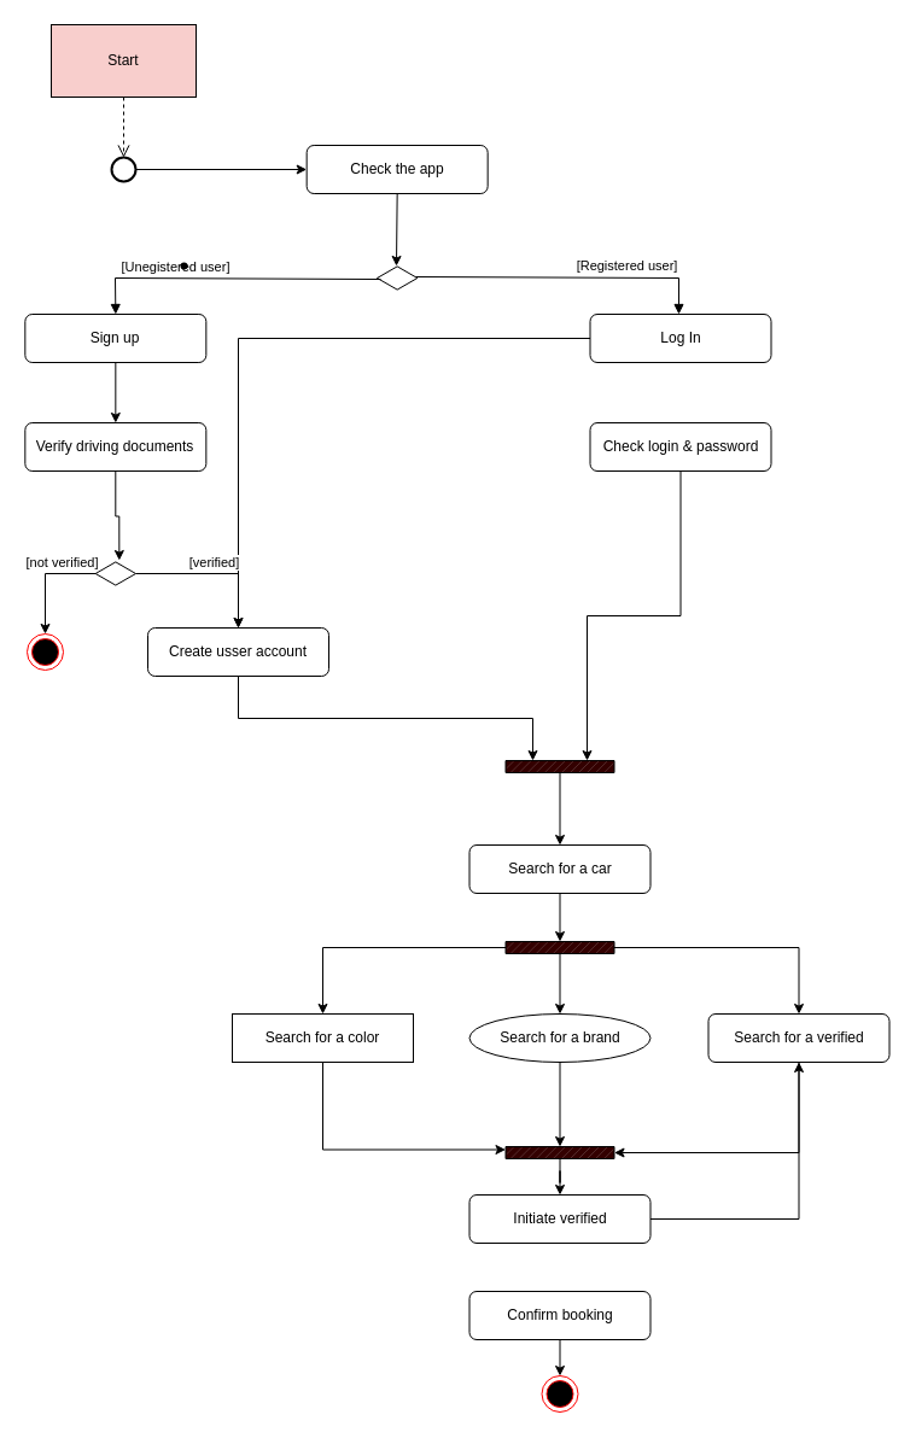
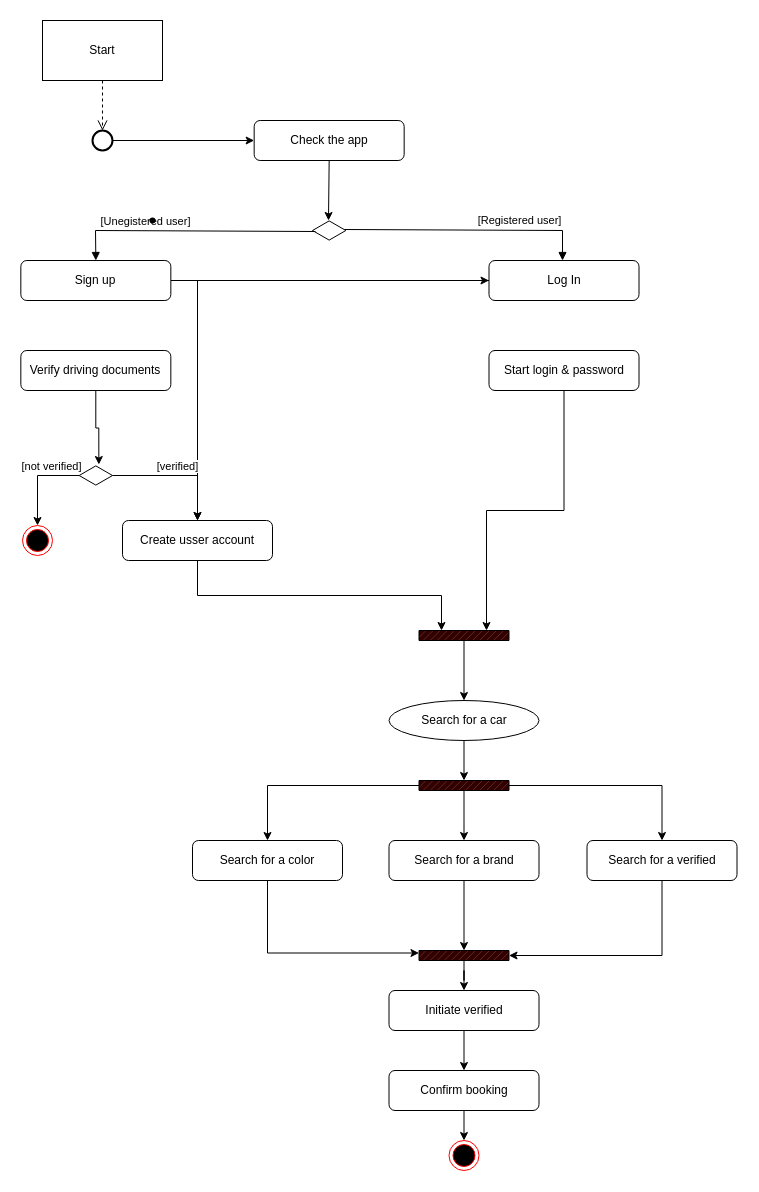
  <mxCell id="0" />
  <mxCell id="1" parent="0" />
- <mxCell id="2" value="Start" style="rounded=0;whiteSpace=wrap;html=1;fillColor=#f8cecc;" vertex="1" parent="1"><mxGeometry x="42" y="20" width="120" height="60" as="geometry" /></mxCell>
+ <mxCell id="2" value="Start" style="rounded=0;whiteSpace=wrap;html=1;" vertex="1" parent="1"><mxGeometry x="42" y="20" width="120" height="60" as="geometry" /></mxCell>
  <mxCell id="3" value="Check the app" style="rounded=1;whiteSpace=wrap;html=1;" vertex="1" parent="1"><mxGeometry x="253.66" y="120" width="150" height="40" as="geometry" /></mxCell>
  <mxCell id="4" value="" style="html=1;whiteSpace=wrap;aspect=fixed;shape=isoRectangle;" vertex="1" parent="1"><mxGeometry x="312" y="220" width="33.33" height="20" as="geometry" /></mxCell>
  <mxCell id="5" value="" style="endArrow=classic;html=1;rounded=0;entryX=0.48;entryY=0;entryDx=0;entryDy=0;entryPerimeter=0;exitX=0.5;exitY=1;exitDx=0;exitDy=0;" edge="1" parent="1" source="3" target="4"><mxGeometry width="50" height="50" relative="1" as="geometry"><mxPoint x="242" y="160" as="sourcePoint" /><mxPoint x="292" y="110" as="targetPoint" /></mxGeometry></mxCell>
  <mxCell id="6" style="edgeStyle=orthogonalEdgeStyle;rounded=0;orthogonalLoop=1;jettySize=auto;html=1;" edge="1" parent="1" source="7" target="42"><mxGeometry relative="1" as="geometry" /></mxCell>
  <mxCell id="7" value="Log In" style="rounded=1;whiteSpace=wrap;html=1;" vertex="1" parent="1"><mxGeometry x="488.5" y="260" width="150" height="40" as="geometry" /></mxCell>
- <mxCell id="8" style="edgeStyle=orthogonalEdgeStyle;rounded=0;orthogonalLoop=1;jettySize=auto;html=1;" edge="1" parent="1" source="9" target="36"><mxGeometry relative="1" as="geometry" /></mxCell>
+ <mxCell id="8" style="edgeStyle=orthogonalEdgeStyle;rounded=0;orthogonalLoop=1;jettySize=auto;html=1;" edge="1" parent="1" source="9" target="7"><mxGeometry relative="1" as="geometry" /></mxCell>
  <mxCell id="9" value="Sign up" style="rounded=1;whiteSpace=wrap;html=1;" vertex="1" parent="1"><mxGeometry x="20.34" y="260" width="150" height="40" as="geometry" /></mxCell>
  <mxCell id="10" value="" style="html=1;verticalAlign=bottom;endArrow=block;curved=0;rounded=0;exitX=0.09;exitY=0.55;exitDx=0;exitDy=0;exitPerimeter=0;entryX=0.5;entryY=0;entryDx=0;entryDy=0;" edge="1" parent="1" source="4" target="9"><mxGeometry width="80" relative="1" as="geometry"><mxPoint x="252" y="340" as="sourcePoint" /><mxPoint x="332" y="340" as="targetPoint" /><Array as="points"><mxPoint x="95" y="230" /></Array></mxGeometry></mxCell>
  <mxCell id="11" value="[Unegistered user]" style="edgeLabel;html=1;align=center;verticalAlign=middle;resizable=0;points=[];" vertex="1" connectable="0" parent="10"><mxGeometry x="0.248" y="-2" relative="1" as="geometry"><mxPoint x="-15" y="-8" as="offset" /></mxGeometry></mxCell>
  <mxCell id="12" value="" style="html=1;verticalAlign=bottom;endArrow=block;curved=0;rounded=0;exitX=0.96;exitY=0.45;exitDx=0;exitDy=0;exitPerimeter=0;" edge="1" parent="1" source="4" target="7"><mxGeometry width="80" relative="1" as="geometry"><mxPoint x="325" y="271" as="sourcePoint" /><mxPoint x="189" y="300" as="targetPoint" /><Array as="points"><mxPoint x="562" y="230" /><mxPoint x="562" y="260" /></Array></mxGeometry></mxCell>
  <mxCell id="13" value="[Registered user]" style="edgeLabel;html=1;align=center;verticalAlign=middle;resizable=0;points=[];" vertex="1" connectable="0" parent="12"><mxGeometry x="0.476" y="3" relative="1" as="geometry"><mxPoint x="-9" y="-7" as="offset" /></mxGeometry></mxCell>
- <mxCell id="14" value="Search for a car" style="rounded=1;whiteSpace=wrap;html=1;" vertex="1" parent="1"><mxGeometry x="388.5" y="700" width="150" height="40" as="geometry" /></mxCell>
- <mxCell id="15" value="Search for a color" style="whiteSpace=wrap;html=1;rounded=0;" vertex="1" parent="1"><mxGeometry x="192" y="840" width="150" height="40" as="geometry" /></mxCell>
- <mxCell id="16" value="Search for a brand" style="ellipse;whiteSpace=wrap;html=1;" vertex="1" parent="1"><mxGeometry x="388.5" y="840" width="150" height="40" as="geometry" /></mxCell>
+ <mxCell id="14" value="Search for a car" style="ellipse;whiteSpace=wrap;html=1;" vertex="1" parent="1"><mxGeometry x="388.5" y="700" width="150" height="40" as="geometry" /></mxCell>
+ <mxCell id="15" value="Search for a color" style="rounded=1;whiteSpace=wrap;html=1;" vertex="1" parent="1"><mxGeometry x="192" y="840" width="150" height="40" as="geometry" /></mxCell>
+ <mxCell id="16" value="Search for a brand" style="rounded=1;whiteSpace=wrap;html=1;" vertex="1" parent="1"><mxGeometry x="388.5" y="840" width="150" height="40" as="geometry" /></mxCell>
  <mxCell id="17" value="Search for a verified" style="rounded=1;whiteSpace=wrap;html=1;" vertex="1" parent="1"><mxGeometry x="586.5" y="840" width="150" height="40" as="geometry" /></mxCell>
  <mxCell id="18" style="edgeStyle=orthogonalEdgeStyle;rounded=0;orthogonalLoop=1;jettySize=auto;html=1;entryX=0.5;entryY=0;entryDx=0;entryDy=0;" edge="1" parent="1" source="21" target="15"><mxGeometry relative="1" as="geometry"><mxPoint x="258.5" y="840" as="targetPoint" /></mxGeometry></mxCell>
  <mxCell id="19" style="edgeStyle=orthogonalEdgeStyle;rounded=0;orthogonalLoop=1;jettySize=auto;html=1;exitX=0.5;exitY=1;exitDx=0;exitDy=0;exitPerimeter=0;entryX=0.5;entryY=0;entryDx=0;entryDy=0;" edge="1" parent="1" source="21" target="16"><mxGeometry relative="1" as="geometry" /></mxCell>
  <mxCell id="20" style="edgeStyle=orthogonalEdgeStyle;rounded=0;orthogonalLoop=1;jettySize=auto;html=1;exitX=1;exitY=0.5;exitDx=0;exitDy=0;exitPerimeter=0;entryX=0.5;entryY=0;entryDx=0;entryDy=0;" edge="1" parent="1" source="21" target="17"><mxGeometry relative="1" as="geometry"><mxPoint x="664" y="840" as="targetPoint" /></mxGeometry></mxCell>
  <mxCell id="21" value="" style="verticalLabelPosition=bottom;verticalAlign=top;html=1;shape=mxgraph.basic.patternFillRect;fillStyle=diag;step=5;fillStrokeWidth=0.2;fillStrokeColor=#dddddd;fillColor=#330000;" vertex="1" parent="1"><mxGeometry x="418.5" y="780" width="90" height="10" as="geometry" /></mxCell>
  <mxCell id="22" style="edgeStyle=orthogonalEdgeStyle;rounded=0;orthogonalLoop=1;jettySize=auto;html=1;" edge="1" parent="1" source="23" target="29"><mxGeometry relative="1" as="geometry" /></mxCell>
  <mxCell id="23" value="" style="verticalLabelPosition=bottom;verticalAlign=top;html=1;shape=mxgraph.basic.patternFillRect;fillStyle=diag;step=5;fillStrokeWidth=0.2;fillStrokeColor=#dddddd;fillColor=#330000;" vertex="1" parent="1"><mxGeometry x="418.5" y="950" width="90" height="10" as="geometry" /></mxCell>
  <mxCell id="24" style="edgeStyle=orthogonalEdgeStyle;rounded=0;orthogonalLoop=1;jettySize=auto;html=1;entryX=0.5;entryY=0;entryDx=0;entryDy=0;entryPerimeter=0;" edge="1" parent="1" source="14" target="21"><mxGeometry relative="1" as="geometry" /></mxCell>
  <mxCell id="25" style="edgeStyle=orthogonalEdgeStyle;rounded=0;orthogonalLoop=1;jettySize=auto;html=1;entryX=0;entryY=0.25;entryDx=0;entryDy=0;entryPerimeter=0;exitX=0.5;exitY=1;exitDx=0;exitDy=0;" edge="1" parent="1" source="15" target="23"><mxGeometry relative="1" as="geometry"><mxPoint x="252" y="940" as="sourcePoint" /></mxGeometry></mxCell>
  <mxCell id="26" style="edgeStyle=orthogonalEdgeStyle;rounded=0;orthogonalLoop=1;jettySize=auto;html=1;exitX=0.5;exitY=1;exitDx=0;exitDy=0;entryX=0.5;entryY=0;entryDx=0;entryDy=0;entryPerimeter=0;" edge="1" parent="1" source="16" target="23"><mxGeometry relative="1" as="geometry" /></mxCell>
  <mxCell id="27" style="edgeStyle=orthogonalEdgeStyle;rounded=0;orthogonalLoop=1;jettySize=auto;html=1;exitX=0.5;exitY=1;exitDx=0;exitDy=0;entryX=1;entryY=0.5;entryDx=0;entryDy=0;entryPerimeter=0;" edge="1" parent="1" source="17" target="23"><mxGeometry relative="1" as="geometry"><mxPoint x="664" y="880" as="sourcePoint" /></mxGeometry></mxCell>
- <mxCell id="28" style="edgeStyle=orthogonalEdgeStyle;rounded=0;orthogonalLoop=1;jettySize=auto;html=1;" edge="1" parent="1" source="29" target="17"><mxGeometry relative="1" as="geometry" /></mxCell>
+ <mxCell id="28" style="edgeStyle=orthogonalEdgeStyle;rounded=0;orthogonalLoop=1;jettySize=auto;html=1;entryX=0.5;entryY=0;entryDx=0;entryDy=0;" edge="1" parent="1" source="29" target="31"><mxGeometry relative="1" as="geometry" /></mxCell>
  <mxCell id="29" value="Initiate verified" style="rounded=1;whiteSpace=wrap;html=1;" vertex="1" parent="1"><mxGeometry x="388.5" y="990" width="150" height="40" as="geometry" /></mxCell>
  <mxCell id="30" style="edgeStyle=orthogonalEdgeStyle;rounded=0;orthogonalLoop=1;jettySize=auto;html=1;exitX=0.5;exitY=1;exitDx=0;exitDy=0;entryX=0.5;entryY=0;entryDx=0;entryDy=0;" edge="1" parent="1" source="31" target="32"><mxGeometry relative="1" as="geometry" /></mxCell>
  <mxCell id="31" value="Confirm booking" style="rounded=1;whiteSpace=wrap;html=1;" vertex="1" parent="1"><mxGeometry x="388.5" y="1070" width="150" height="40" as="geometry" /></mxCell>
  <mxCell id="32" value="" style="ellipse;html=1;shape=endState;fillColor=#000000;strokeColor=#ff0000;" vertex="1" parent="1"><mxGeometry x="448.5" y="1140" width="30" height="30" as="geometry" /></mxCell>
  <mxCell id="33" style="edgeStyle=orthogonalEdgeStyle;rounded=0;orthogonalLoop=1;jettySize=auto;html=1;entryX=0;entryY=0.5;entryDx=0;entryDy=0;" edge="1" parent="1" source="34" target="3"><mxGeometry relative="1" as="geometry" /></mxCell>
  <mxCell id="34" value="" style="strokeWidth=2;html=1;shape=mxgraph.flowchart.start_2;whiteSpace=wrap;" vertex="1" parent="1"><mxGeometry x="92" y="130" width="20" height="20" as="geometry" /></mxCell>
  <mxCell id="35" value="" style="html=1;verticalAlign=bottom;endArrow=open;dashed=1;endSize=8;curved=0;rounded=0;exitX=0.5;exitY=1;exitDx=0;exitDy=0;entryX=0.5;entryY=0;entryDx=0;entryDy=0;entryPerimeter=0;" edge="1" parent="1" source="2" target="34"><mxGeometry relative="1" as="geometry"><mxPoint x="262" y="440" as="sourcePoint" /><mxPoint x="182" y="440" as="targetPoint" /></mxGeometry></mxCell>
  <mxCell id="36" value="Verify driving documents" style="rounded=1;whiteSpace=wrap;html=1;" vertex="1" parent="1"><mxGeometry x="20.34" y="350" width="150" height="40" as="geometry" /></mxCell>
  <mxCell id="37" style="edgeStyle=orthogonalEdgeStyle;rounded=0;orthogonalLoop=1;jettySize=auto;html=1;entryX=0.5;entryY=0;entryDx=0;entryDy=0;" edge="1" parent="1" source="41" target="43"><mxGeometry relative="1" as="geometry" /></mxCell>
  <mxCell id="38" value="[not verified]" style="edgeLabel;html=1;align=center;verticalAlign=middle;resizable=0;points=[];" vertex="1" connectable="0" parent="37"><mxGeometry x="-0.385" relative="1" as="geometry"><mxPoint y="-10" as="offset" /></mxGeometry></mxCell>
  <mxCell id="39" style="edgeStyle=orthogonalEdgeStyle;rounded=0;orthogonalLoop=1;jettySize=auto;html=1;entryX=0.5;entryY=0;entryDx=0;entryDy=0;" edge="1" parent="1" source="41" target="42"><mxGeometry relative="1" as="geometry" /></mxCell>
  <mxCell id="40" value="[verified]" style="edgeLabel;html=1;align=center;verticalAlign=middle;resizable=0;points=[];" vertex="1" connectable="0" parent="39"><mxGeometry x="-0.015" y="1" relative="1" as="geometry"><mxPoint y="-9" as="offset" /></mxGeometry></mxCell>
  <mxCell id="41" value="" style="html=1;whiteSpace=wrap;aspect=fixed;shape=isoRectangle;" vertex="1" parent="1"><mxGeometry x="78.67" y="465" width="33.33" height="20" as="geometry" /></mxCell>
  <mxCell id="42" value="Create usser account" style="rounded=1;whiteSpace=wrap;html=1;" vertex="1" parent="1"><mxGeometry x="122" y="520" width="150" height="40" as="geometry" /></mxCell>
  <mxCell id="43" value="" style="ellipse;html=1;shape=endState;fillColor=#000000;strokeColor=#ff0000;" vertex="1" parent="1"><mxGeometry x="22" y="525" width="30" height="30" as="geometry" /></mxCell>
  <mxCell id="44" value="" style="shape=waypoint;sketch=0;size=6;pointerEvents=1;points=[];fillColor=none;resizable=0;rotatable=0;perimeter=centerPerimeter;snapToPoint=1;" vertex="1" parent="1"><mxGeometry x="142" y="210" width="20" height="20" as="geometry" /></mxCell>
  <mxCell id="45" style="edgeStyle=orthogonalEdgeStyle;rounded=0;orthogonalLoop=1;jettySize=auto;html=1;entryX=0.59;entryY=-0.05;entryDx=0;entryDy=0;entryPerimeter=0;" edge="1" parent="1" source="36" target="41"><mxGeometry relative="1" as="geometry" /></mxCell>
  <mxCell id="46" style="edgeStyle=orthogonalEdgeStyle;rounded=0;orthogonalLoop=1;jettySize=auto;html=1;entryX=0.5;entryY=0;entryDx=0;entryDy=0;" edge="1" parent="1" source="47" target="14"><mxGeometry relative="1" as="geometry" /></mxCell>
  <mxCell id="47" value="" style="verticalLabelPosition=bottom;verticalAlign=top;html=1;shape=mxgraph.basic.patternFillRect;fillStyle=diag;step=5;fillStrokeWidth=0.2;fillStrokeColor=#dddddd;fillColor=#330000;" vertex="1" parent="1"><mxGeometry x="418.5" y="630" width="90" height="10" as="geometry" /></mxCell>
  <mxCell id="48" style="edgeStyle=orthogonalEdgeStyle;rounded=0;orthogonalLoop=1;jettySize=auto;html=1;entryX=0.25;entryY=0;entryDx=0;entryDy=0;entryPerimeter=0;exitX=0.5;exitY=1;exitDx=0;exitDy=0;" edge="1" parent="1" source="42" target="47"><mxGeometry relative="1" as="geometry" /></mxCell>
- <mxCell id="49" value="Check login &amp;amp; password" style="rounded=1;whiteSpace=wrap;html=1;" vertex="1" parent="1"><mxGeometry x="488.5" y="350" width="150" height="40" as="geometry" /></mxCell>
+ <mxCell id="49" value="Start login &amp;amp; password" style="rounded=1;whiteSpace=wrap;html=1;" vertex="1" parent="1"><mxGeometry x="488.5" y="350" width="150" height="40" as="geometry" /></mxCell>
  <mxCell id="50" style="edgeStyle=orthogonalEdgeStyle;rounded=0;orthogonalLoop=1;jettySize=auto;html=1;entryX=0.75;entryY=0;entryDx=0;entryDy=0;entryPerimeter=0;" edge="1" parent="1" source="49" target="47"><mxGeometry relative="1" as="geometry" /></mxCell>
